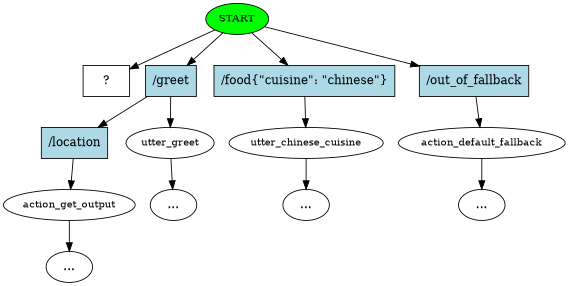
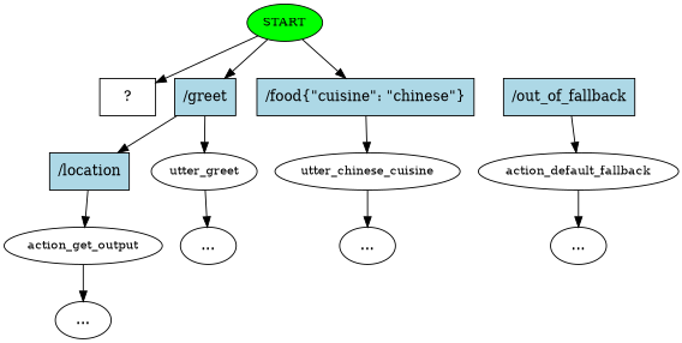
  digraph {
    n1 [fillcolor=green fontsize=12 label=START style=filled]
    n2 [label="  ?  " shape=rect]
    n3 [fillcolor=lightblue label="/greet" shape=rect style=filled]
    n4 [fillcolor=lightblue label="/food\{\"cuisine\":\ \"chinese\"\}" shape=rect style=filled]
    n5 [fillcolor=lightblue label="/out_of_fallback" shape=rect style=filled]
    n6 [fillcolor=lightblue label="/location" shape=rect style=filled]
    n7 [fontsize=12 label=utter_greet]
    n8 [fontsize=12 label=utter_chinese_cuisine]
    n9 [fontsize=12 label=action_get_output]
    n10 [fontsize=12 label=action_default_fallback]
    n11 [label="..."]
    n12 [label="..."]
    n13 [label="..."]
    n14 [label="..."]
    n1 -> n2
    n1 -> n3
    n1 -> n4
-   n1 -> n5
    n3 -> n6
    n3 -> n7
    n4 -> n8
    n5 -> n10
    n6 -> n9
    n7 -> n11
    n8 -> n12
    n9 -> n13
    n10 -> n14
  }
